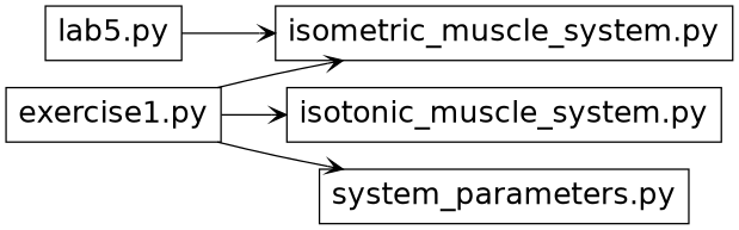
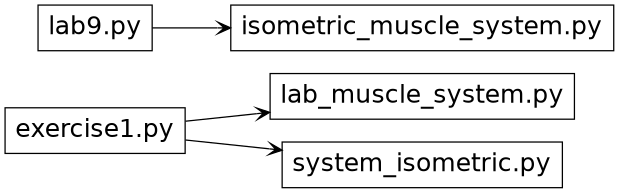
  digraph {
    fontname="DejaVu Sans"
    rankdir=LR
    node [color=black fontname="DejaVu Sans" fontsize=20 shape=box]
    edge [arrowhead=vee fontname="DejaVu Sans"]
    n1 [label="exercise1.py"]
    "isometric_muscle_system.py"
-   "isotonic_muscle_system.py"
-   "system_parameters.py"
-   n5 [label="lab5.py"]
+   "isotonic_muscle_system.py" [label="lab_muscle_system.py"]
+   "system_parameters.py" [label="system_isometric.py"]
+   n5 [label="lab9.py"]
    subgraph sub_1 {
      color=black
      n1
      "isometric_muscle_system.py"
      "isotonic_muscle_system.py"
      "system_parameters.py"
    }
-   n1 -> "isometric_muscle_system.py"
    n1 -> "isotonic_muscle_system.py"
    n1 -> "system_parameters.py"
    n5 -> "isometric_muscle_system.py"
  }
